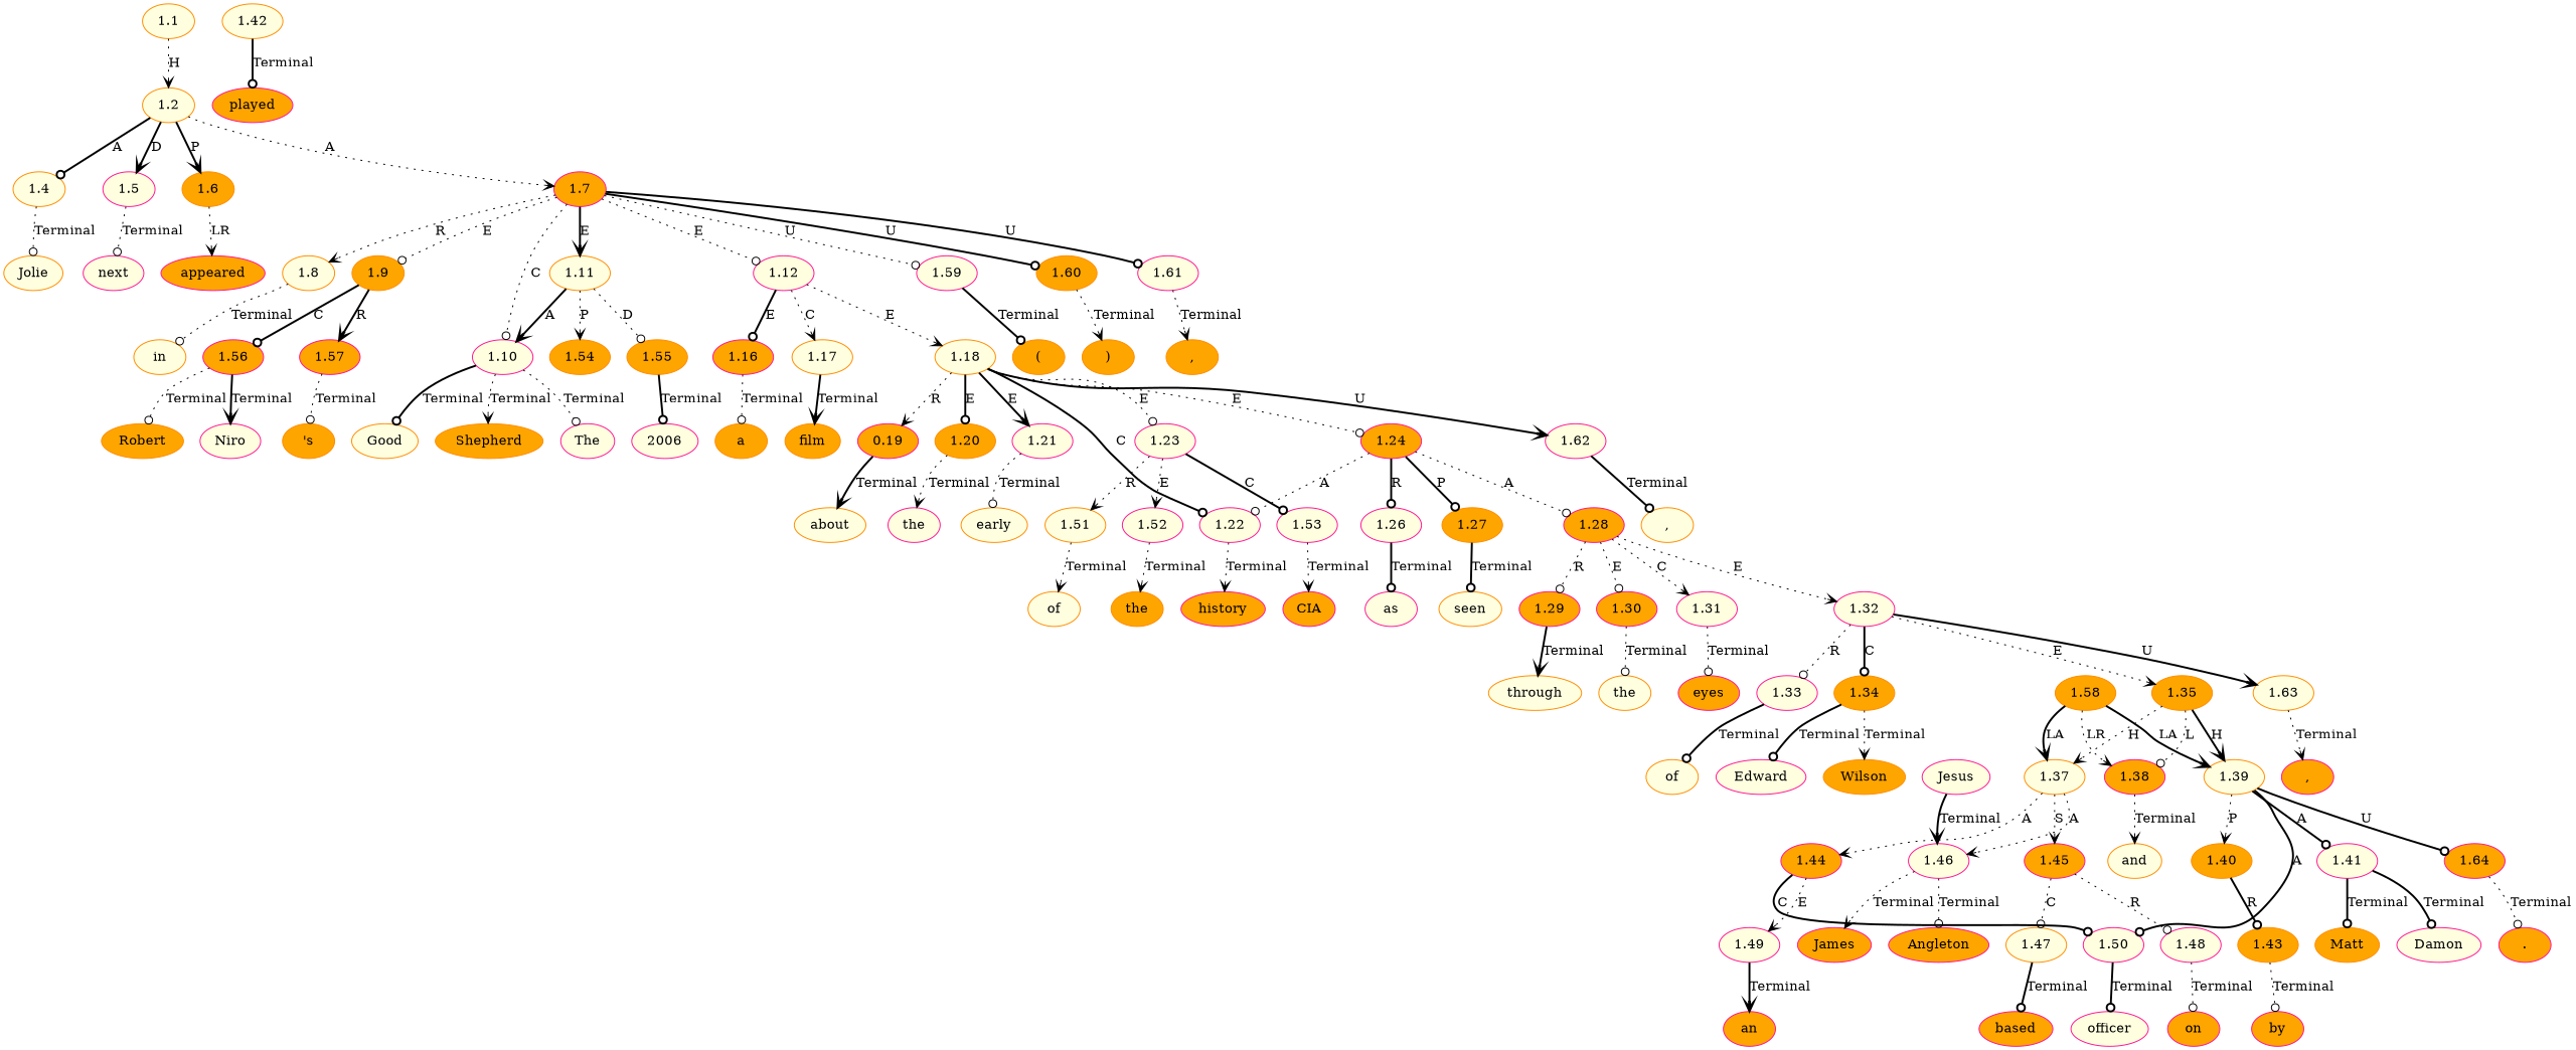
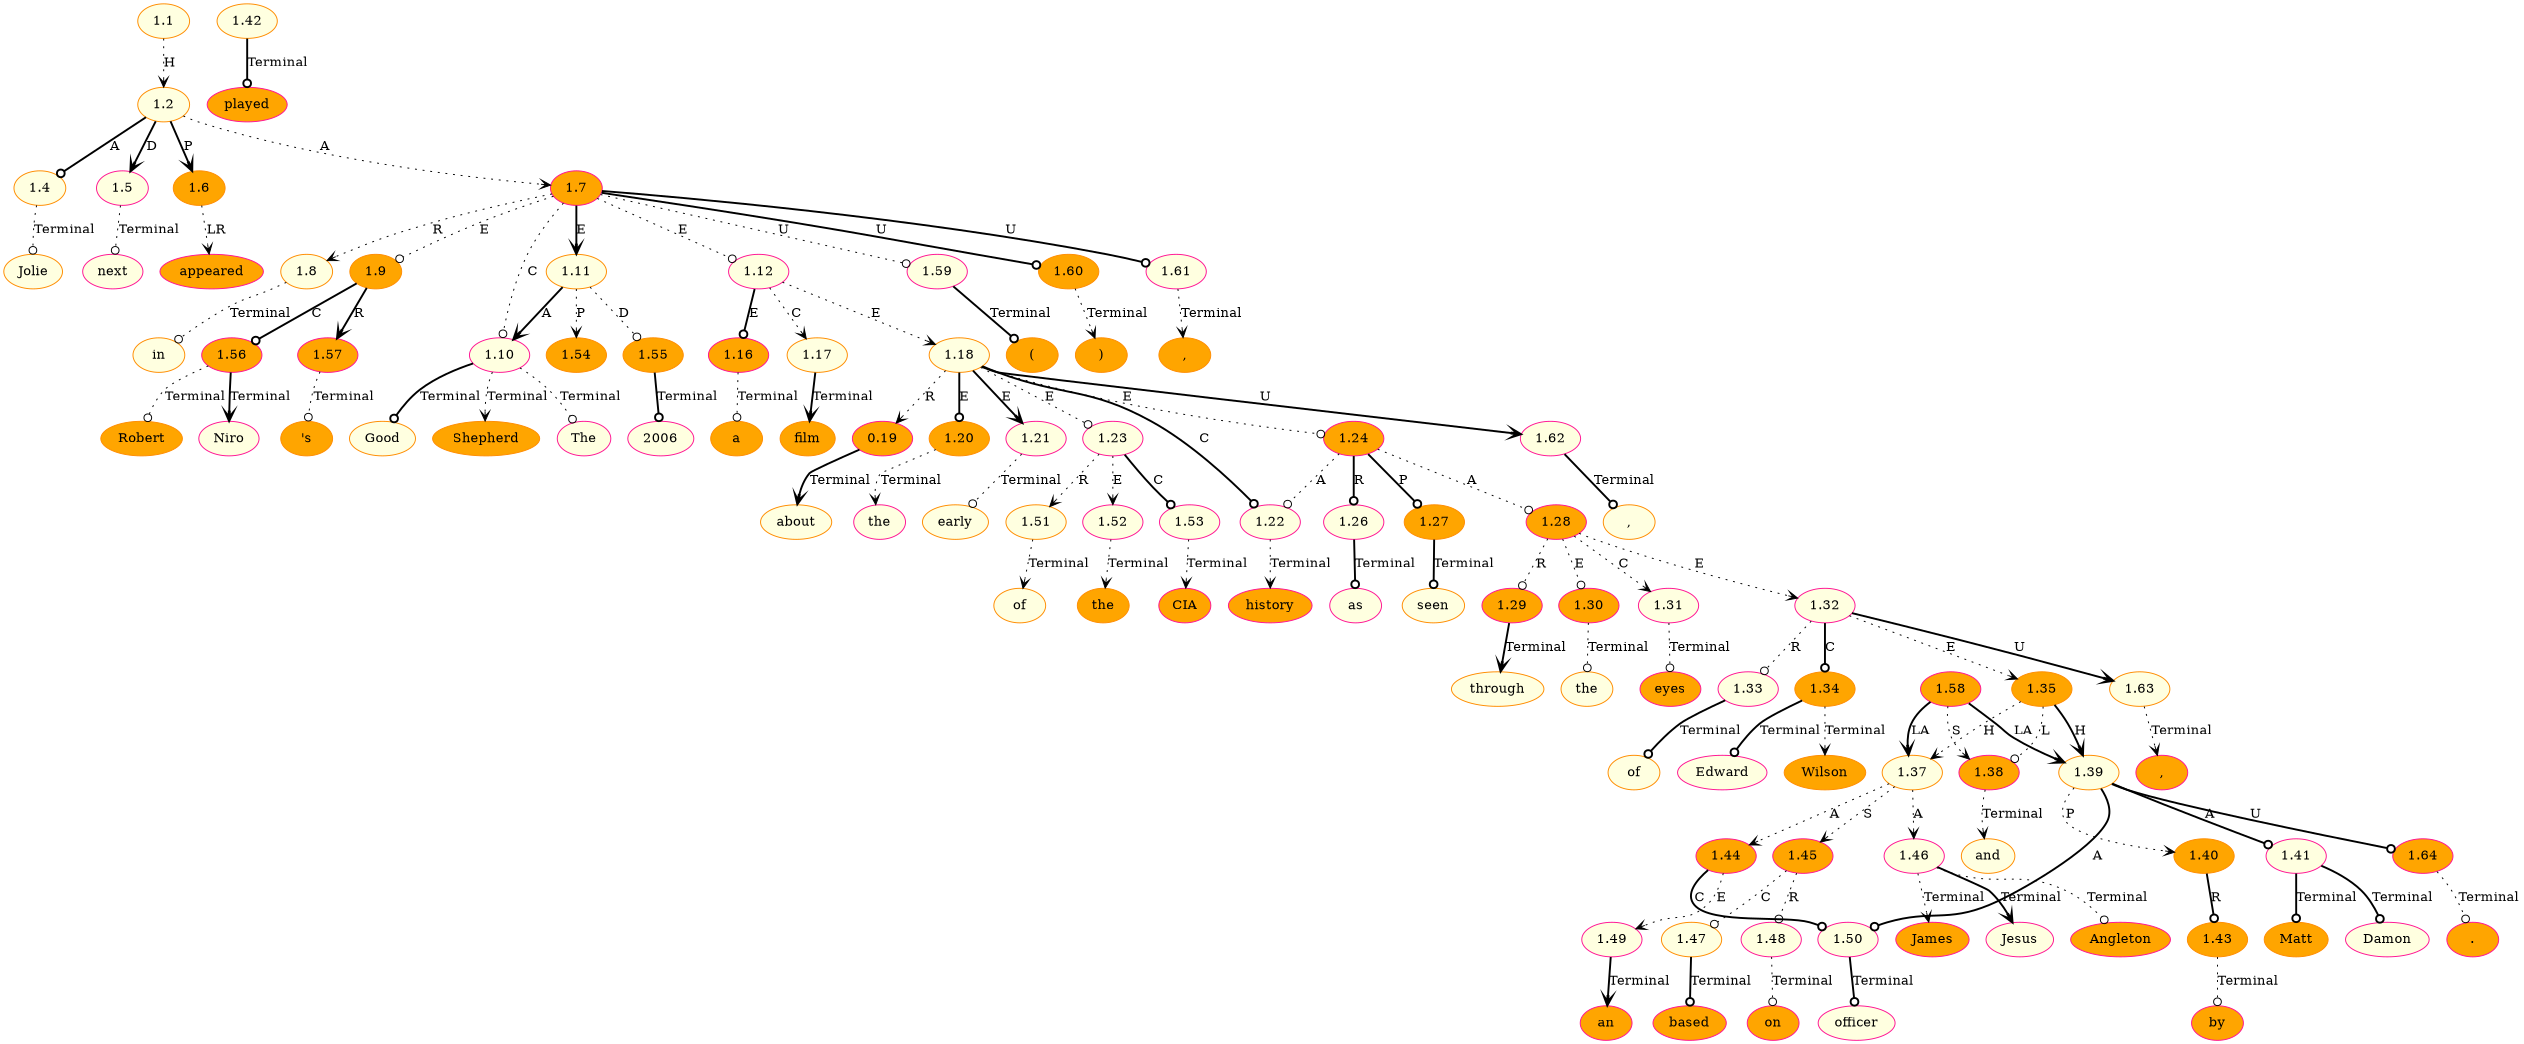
  digraph {
    node [color=deeppink fillcolor=lightyellow ordering=out style=filled]
    edge [arrowhead=odot ordering=out style=dotted]
    n1 [color=darkorange label=Jolie]
    n2 [color=darkorange label=Good]
    n3 [color=darkorange fillcolor=orange label=Shepherd]
    n4 [color=darkorange fillcolor=orange label="("]
    n5 [label=2006]
    n6 [color=darkorange fillcolor=orange label=")"]
    n7 [color=darkorange fillcolor=orange label=","]
    n8 [color=darkorange fillcolor=orange label=a]
    n9 [color=darkorange fillcolor=orange label=film]
    n10 [color=darkorange label=about]
    n11 [label=the]
    n12 [label=next]
    n13 [color=darkorange label=early]
    n14 [fillcolor=orange label=history]
    n15 [color=darkorange label=of]
    n16 [color=darkorange fillcolor=orange label=the]
    n17 [fillcolor=orange label=CIA]
    n18 [color=darkorange label=","]
    n19 [label=as]
    n20 [color=darkorange label=seen]
    n21 [color=darkorange label=through]
    n22 [color=darkorange label=the]
    n23 [fillcolor=orange label=appeared]
    n24 [fillcolor=orange label=eyes]
    n25 [color=darkorange label=of]
    n26 [label=Edward]
    n27 [color=darkorange fillcolor=orange label=Wilson]
    n28 [fillcolor=orange label=","]
    n29 [fillcolor=orange label=an]
    n30 [label=officer]
    n31 [fillcolor=orange label=based]
    n32 [fillcolor=orange label=on]
    n33 [fillcolor=orange label=James]
    n34 [color=darkorange label=in]
    n35 [label=Jesus]
    n36 [fillcolor=orange label=Angleton]
    n37 [color=darkorange label=and]
    n38 [fillcolor=orange label=played]
    n39 [fillcolor=orange label=by]
    n40 [color=darkorange fillcolor=orange label=Matt]
    n41 [label=Damon]
    n42 [fillcolor=orange label="."]
    n43 [color=darkorange fillcolor=orange label=Robert]
    n44 [label=Niro]
    n45 [color=darkorange fillcolor=orange label="'s"]
    n46 [label=The]
    n47 [color=darkorange label=1.1]
    n48 [color=darkorange label=1.2]
    n49 [color=darkorange label=1.4]
    n50 [label=1.5]
    n51 [color=darkorange fillcolor=orange label=1.6]
    n52 [fillcolor=orange label=1.7]
    n53 [color=darkorange label=1.8]
    n54 [color=darkorange fillcolor=orange label=1.9]
    n55 [label=1.10]
    n56 [color=darkorange label=1.11]
    n57 [label=1.12]
    n58 [label=1.59]
    n59 [color=darkorange fillcolor=orange label=1.60]
    n60 [label=1.61]
    n61 [fillcolor=orange label=1.56]
    n62 [fillcolor=orange label=1.57]
    n63 [color=darkorange fillcolor=orange label=1.54]
    n64 [color=darkorange fillcolor=orange label=1.55]
    n65 [fillcolor=orange label=1.16]
    n66 [color=darkorange label=1.17]
    n67 [color=darkorange label=1.18]
    n68 [fillcolor=orange label=0.19]
    n69 [color=darkorange fillcolor=orange label=1.20]
    n70 [label=1.21]
    n71 [label=1.22]
    n72 [label=1.23]
    n73 [fillcolor=orange label=1.24]
    n74 [label=1.62]
    n75 [color=darkorange label=1.51]
    n76 [label=1.52]
    n77 [label=1.53]
    n78 [label=1.26]
    n79 [color=darkorange fillcolor=orange label=1.27]
    n80 [fillcolor=orange label=1.28]
    n81 [fillcolor=orange label=1.29]
    n82 [fillcolor=orange label=1.30]
    n83 [label=1.31]
    n84 [label=1.32]
    n85 [label=1.33]
    n86 [color=darkorange fillcolor=orange label=1.34]
    n87 [color=darkorange fillcolor=orange label=1.35]
    n88 [color=darkorange label=1.63]
    n89 [color=darkorange label=1.37]
    n90 [fillcolor=orange label=1.38]
    n91 [color=darkorange label=1.39]
    n92 [fillcolor=orange label=1.44]
    n93 [fillcolor=orange label=1.45]
    n94 [label=1.46]
    n95 [color=darkorange fillcolor=orange label=1.40]
    n96 [label=1.41]
    n97 [label=1.50]
    n98 [fillcolor=orange label=1.64]
    n99 [label=1.49]
    n100 [color=darkorange label=1.47]
    n101 [label=1.48]
    n102 [color=darkorange fillcolor=orange label=1.43]
    n103 [color=darkorange label=1.42]
-   n104 [color=darkorange fillcolor=orange label=1.58]
+   n104 [fillcolor=orange label=1.58]
    n47 -> n48 [arrowhead=vee label=H]
    n48 -> n49 [label=A style=bold]
    n48 -> n50 [arrowhead=vee label=D style=bold]
    n48 -> n51 [arrowhead=vee label=P style=bold]
    n48 -> n52 [arrowhead=vee label=A]
    n49 -> n1 [label=Terminal]
    n50 -> n12 [label=Terminal]
    n51 -> n23 [arrowhead=vee label=LR]
    n52 -> n53 [arrowhead=vee label=R]
    n52 -> n54 [label=E]
    n52 -> n55 [label=C]
    n52 -> n56 [arrowhead=vee label=E style=bold]
    n52 -> n57 [label=E]
    n52 -> n58 [label=U]
    n52 -> n59 [label=U style=bold]
    n52 -> n60 [label=U style=bold]
    n53 -> n34 [label=Terminal]
    n54 -> n61 [label=C style=bold]
    n54 -> n62 [arrowhead=vee label=R style=bold]
    n55 -> n2 [label=Terminal style=bold]
    n55 -> n3 [arrowhead=vee label=Terminal]
    n55 -> n46 [label=Terminal]
    n56 -> n55 [arrowhead=vee label=A style=bold]
    n56 -> n63 [arrowhead=vee label=P]
    n56 -> n64 [label=D]
    n57 -> n65 [label=E style=bold]
    n57 -> n66 [arrowhead=vee label=C]
    n57 -> n67 [arrowhead=vee label=E]
    n58 -> n4 [label=Terminal style=bold]
    n59 -> n6 [arrowhead=vee label=Terminal]
    n60 -> n7 [arrowhead=vee label=Terminal]
    n61 -> n43 [label=Terminal]
    n61 -> n44 [arrowhead=vee label=Terminal style=bold]
    n62 -> n45 [label=Terminal]
    n64 -> n5 [label=Terminal style=bold]
    n65 -> n8 [label=Terminal]
    n66 -> n9 [arrowhead=vee label=Terminal style=bold]
    n67 -> n68 [arrowhead=vee label=R]
    n67 -> n69 [label=E style=bold]
    n67 -> n70 [arrowhead=vee label=E style=bold]
    n67 -> n71 [label=C style=bold]
    n67 -> n72 [label=E]
    n67 -> n73 [label=E]
    n67 -> n74 [arrowhead=vee label=U style=bold]
    n68 -> n10 [arrowhead=vee label=Terminal style=bold]
    n69 -> n11 [arrowhead=vee label=Terminal]
    n70 -> n13 [label=Terminal]
    n71 -> n14 [arrowhead=vee label=Terminal]
    n72 -> n75 [arrowhead=vee label=R]
    n72 -> n76 [arrowhead=vee label=E]
    n72 -> n77 [label=C style=bold]
    n73 -> n71 [label=A]
    n73 -> n78 [label=R style=bold]
    n73 -> n79 [label=P style=bold]
    n73 -> n80 [label=A]
    n74 -> n18 [label=Terminal style=bold]
    n75 -> n15 [arrowhead=vee label=Terminal]
    n76 -> n16 [arrowhead=vee label=Terminal]
    n77 -> n17 [arrowhead=vee label=Terminal]
    n78 -> n19 [label=Terminal style=bold]
    n79 -> n20 [label=Terminal style=bold]
    n80 -> n81 [label=R]
    n80 -> n82 [label=E]
    n80 -> n83 [arrowhead=vee label=C]
    n80 -> n84 [arrowhead=vee label=E]
    n81 -> n21 [arrowhead=vee label=Terminal style=bold]
    n82 -> n22 [label=Terminal]
    n83 -> n24 [label=Terminal]
    n84 -> n85 [label=R]
    n84 -> n86 [label=C style=bold]
    n84 -> n87 [arrowhead=vee label=E]
    n84 -> n88 [arrowhead=vee label=U style=bold]
    n85 -> n25 [label=Terminal style=bold]
    n86 -> n26 [label=Terminal style=bold]
    n86 -> n27 [arrowhead=vee label=Terminal]
    n87 -> n89 [arrowhead=vee label=H]
    n87 -> n90 [label=L]
    n87 -> n91 [arrowhead=vee label=H style=bold]
    n88 -> n28 [arrowhead=vee label=Terminal]
    n89 -> n92 [arrowhead=vee label=A]
    n89 -> n93 [arrowhead=vee label=S]
    n89 -> n94 [arrowhead=vee label=A]
    n90 -> n37 [arrowhead=vee label=Terminal]
    n91 -> n95 [arrowhead=vee label=P]
    n91 -> n96 [label=A style=bold]
    n91 -> n97 [label=A style=bold]
    n91 -> n98 [label=U style=bold]
    n92 -> n97 [label=C style=bold]
    n92 -> n99 [arrowhead=vee label=E]
    n93 -> n100 [label=C]
    n93 -> n101 [label=R]
    n94 -> n33 [arrowhead=vee label=Terminal]
-   n35 -> n94 [arrowhead=vee label=Terminal style=bold]
+   n94 -> n35 [arrowhead=vee label=Terminal style=bold]
    n94 -> n36 [label=Terminal]
    n95 -> n102 [label=R style=bold]
    n96 -> n40 [label=Terminal style=bold]
    n96 -> n41 [label=Terminal style=bold]
    n97 -> n30 [label=Terminal style=bold]
    n98 -> n42 [label=Terminal]
    n99 -> n29 [arrowhead=vee label=Terminal style=bold]
    n100 -> n31 [label=Terminal style=bold]
    n101 -> n32 [label=Terminal]
    n102 -> n39 [label=Terminal]
    n103 -> n38 [label=Terminal style=bold]
    n104 -> n89 [arrowhead=vee label=LA style=bold]
-   n104 -> n90 [arrowhead=vee label=LR]
+   n104 -> n90 [arrowhead=vee label=S]
    n104 -> n91 [arrowhead=vee label=LA style=bold]
  }
